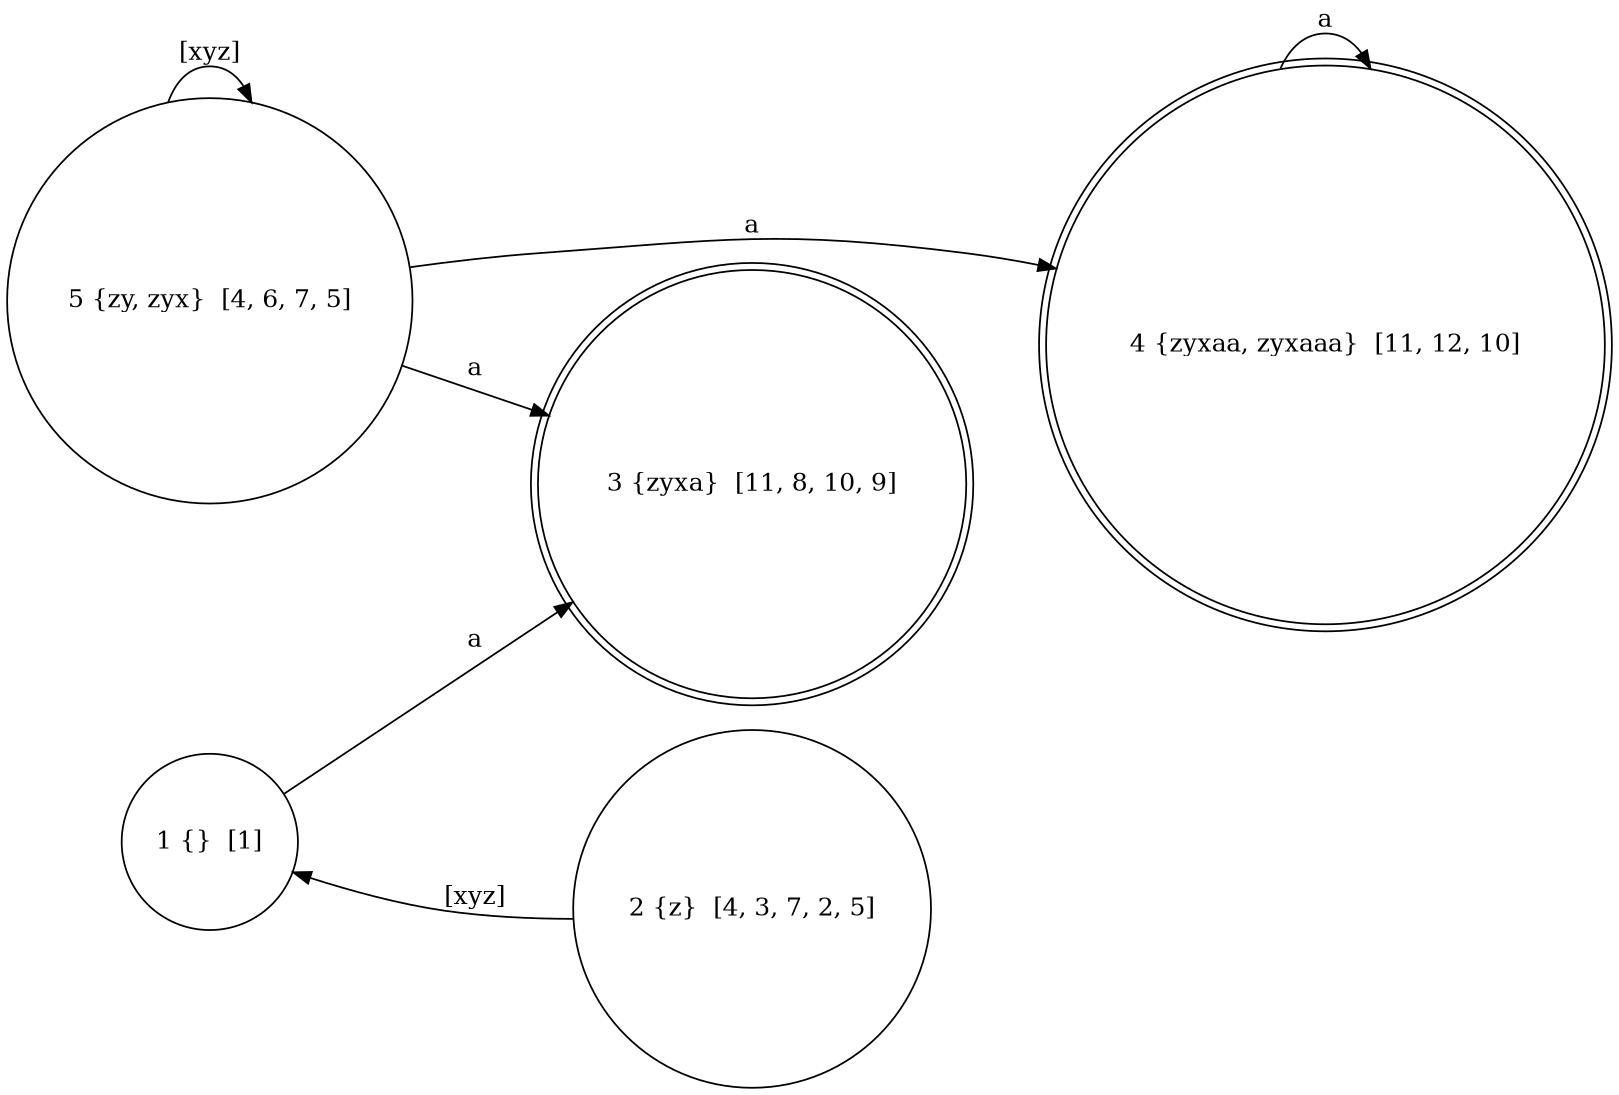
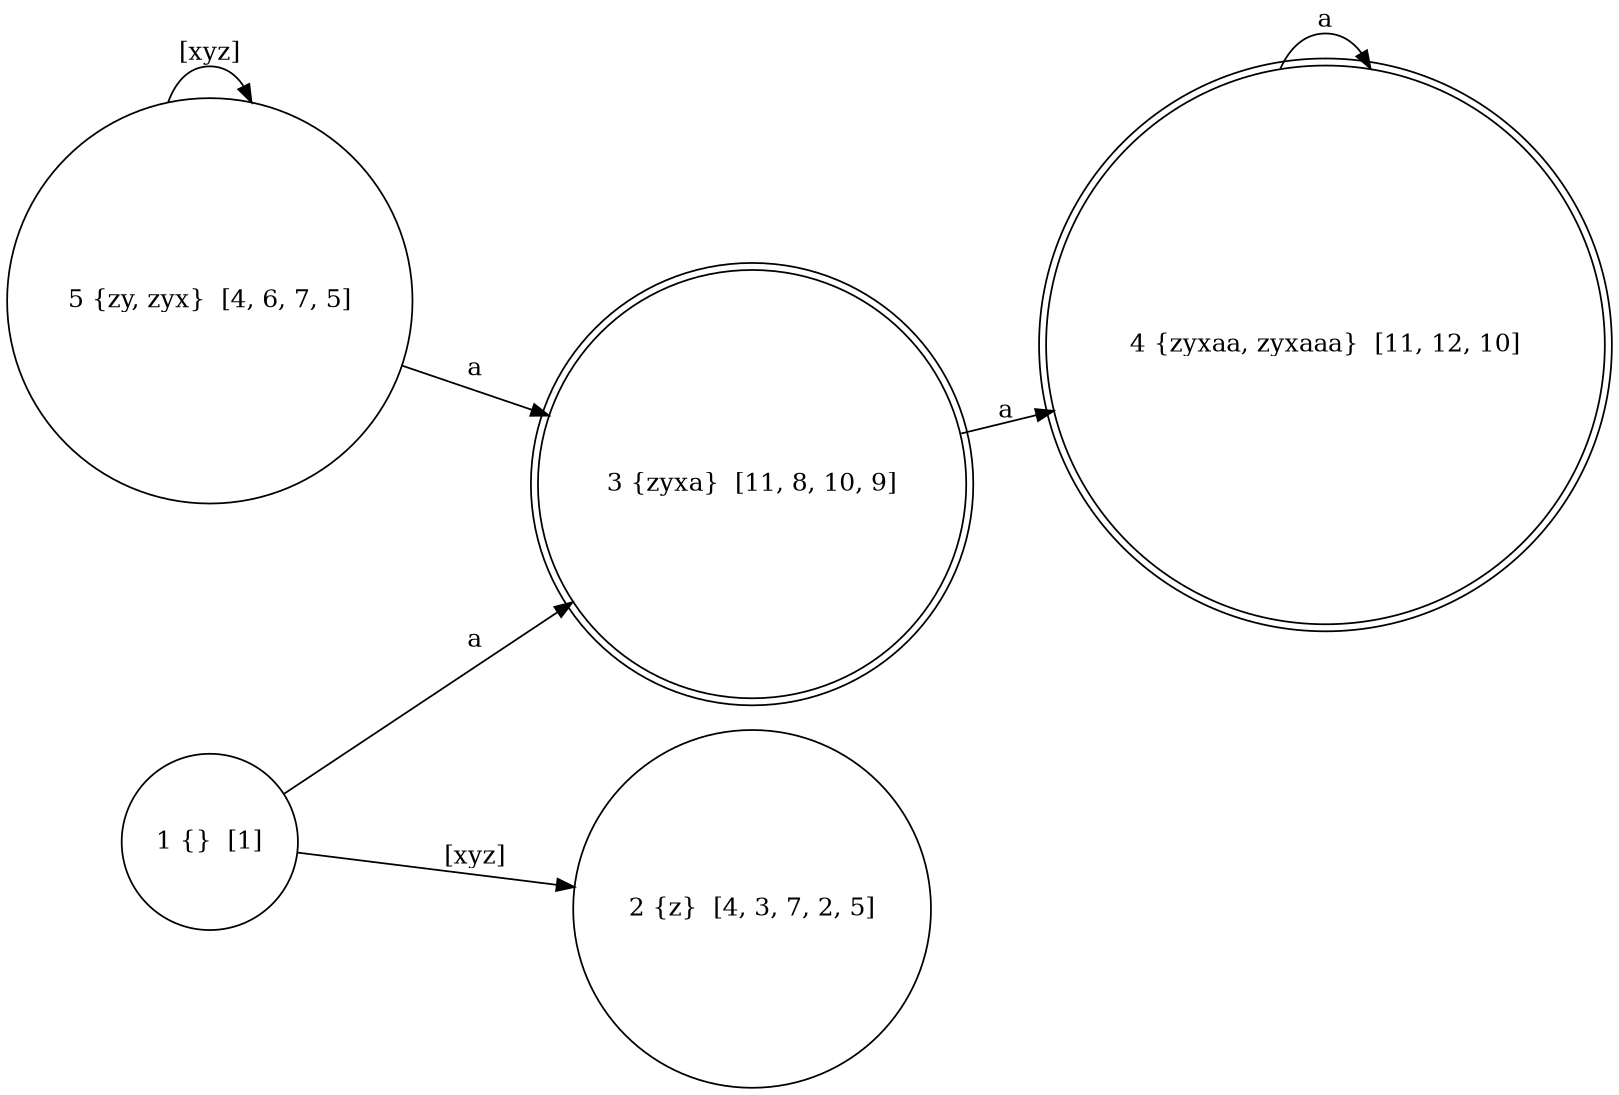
  digraph {
    rankdir=LR
    node [shape=circle]
    n1 [label="3 {zyxa}  [11, 8, 10, 9]" shape=doublecircle]
    n2 [label="4 {zyxaa, zyxaaa}  [11, 12, 10]" shape=doublecircle]
    n3 [label="1 {}  [1]"]
    n4 [label="2 {z}  [4, 3, 7, 2, 5]"]
    n5 [label="5 {zy, zyx}  [4, 6, 7, 5]"]
-   n5 -> n2 [label=a]
+   n1 -> n2 [label=a]
    n2 -> n2 [label=a]
    n3 -> n1 [label=a]
-   n4 -> n3 [label="[xyz]"]
+   n3 -> n4 [label="[xyz]"]
    n5 -> n1 [label=a]
    n5 -> n5 [label="[xyz]"]
  }
